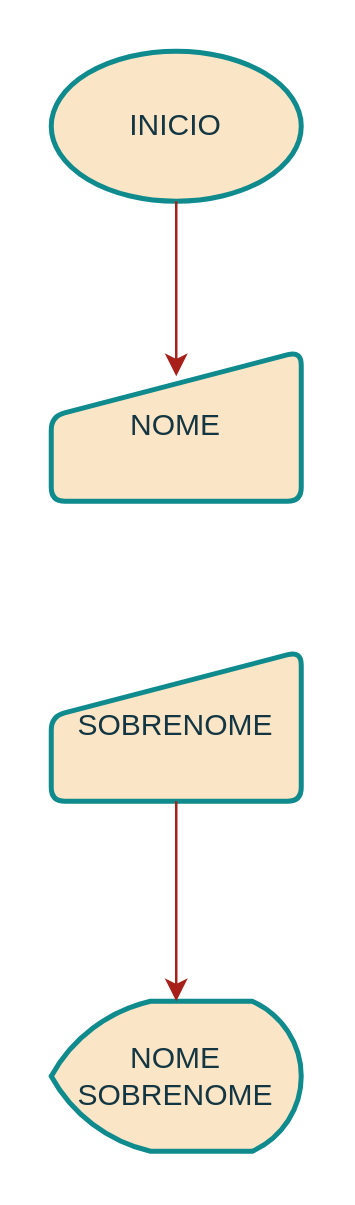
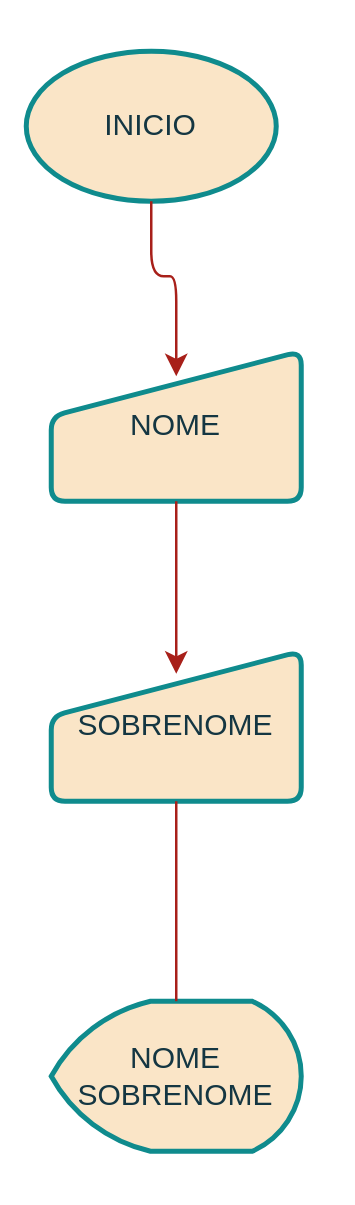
  <mxCell id="0" />
  <mxCell id="1" parent="0" />
- <mxCell id="2" value="INICIO" style="strokeWidth=2;html=1;shape=mxgraph.flowchart.start_1;whiteSpace=wrap;labelBackgroundColor=none;fillColor=#FAE5C7;strokeColor=#0F8B8D;fontColor=#143642;rounded=1;" vertex="1" parent="1"><mxGeometry x="20" y="20" width="100" height="60" as="geometry" /></mxCell>
+ <mxCell id="2" value="INICIO" style="strokeWidth=2;html=1;shape=mxgraph.flowchart.start_1;whiteSpace=wrap;labelBackgroundColor=none;fillColor=#FAE5C7;strokeColor=#0F8B8D;fontColor=#143642;rounded=1;" vertex="1" parent="1"><mxGeometry x="10" y="20" width="100" height="60" as="geometry" /></mxCell>
  <mxCell id="3" value="NOME" style="html=1;strokeWidth=2;shape=manualInput;whiteSpace=wrap;rounded=1;size=26;arcSize=11;labelBackgroundColor=none;fillColor=#FAE5C7;strokeColor=#0F8B8D;fontColor=#143642;" vertex="1" parent="1"><mxGeometry x="20" y="140" width="100" height="60" as="geometry" /></mxCell>
  <mxCell id="4" value="SOBRENOME" style="html=1;strokeWidth=2;shape=manualInput;whiteSpace=wrap;rounded=1;size=26;arcSize=11;labelBackgroundColor=none;fillColor=#FAE5C7;strokeColor=#0F8B8D;fontColor=#143642;" vertex="1" parent="1"><mxGeometry x="20" y="260" width="100" height="60" as="geometry" /></mxCell>
  <mxCell id="5" value="NOME&lt;div&gt;SOBRENOME&lt;/div&gt;" style="strokeWidth=2;html=1;shape=mxgraph.flowchart.display;whiteSpace=wrap;labelBackgroundColor=none;fillColor=#FAE5C7;strokeColor=#0F8B8D;fontColor=#143642;rounded=1;" vertex="1" parent="1"><mxGeometry x="20" y="400" width="100" height="60" as="geometry" /></mxCell>
- <mxCell id="7" style="edgeStyle=orthogonalEdgeStyle;rounded=1;orthogonalLoop=1;jettySize=auto;html=1;exitX=0.5;exitY=1;exitDx=0;exitDy=0;entryX=0.5;entryY=0;entryDx=0;entryDy=0;entryPerimeter=0;labelBackgroundColor=none;strokeColor=#A8201A;fontColor=default;" edge="1" parent="1" source="4" target="5"><mxGeometry relative="1" as="geometry" /></mxCell>
+ <mxCell id="6" style="edgeStyle=orthogonalEdgeStyle;rounded=1;orthogonalLoop=1;jettySize=auto;html=1;exitX=0.5;exitY=1;exitDx=0;exitDy=0;entryX=0.5;entryY=0.15;entryDx=0;entryDy=0;entryPerimeter=0;labelBackgroundColor=none;strokeColor=#A8201A;fontColor=default;" edge="1" parent="1" source="3" target="4"><mxGeometry relative="1" as="geometry" /></mxCell>
+ <mxCell id="7" style="edgeStyle=orthogonalEdgeStyle;rounded=1;orthogonalLoop=1;jettySize=auto;html=1;exitX=0.5;exitY=1;exitDx=0;exitDy=0;entryX=0.5;entryY=0;entryDx=0;entryDy=0;entryPerimeter=0;labelBackgroundColor=none;strokeColor=#A8201A;fontColor=default;endArrow=none;" edge="1" parent="1" source="4" target="5"><mxGeometry relative="1" as="geometry" /></mxCell>
  <mxCell id="8" style="edgeStyle=orthogonalEdgeStyle;rounded=1;orthogonalLoop=1;jettySize=auto;html=1;exitX=0.5;exitY=1;exitDx=0;exitDy=0;exitPerimeter=0;entryX=0.5;entryY=0.167;entryDx=0;entryDy=0;entryPerimeter=0;labelBackgroundColor=none;strokeColor=#A8201A;fontColor=default;" edge="1" parent="1" source="2" target="3"><mxGeometry relative="1" as="geometry" /></mxCell>
